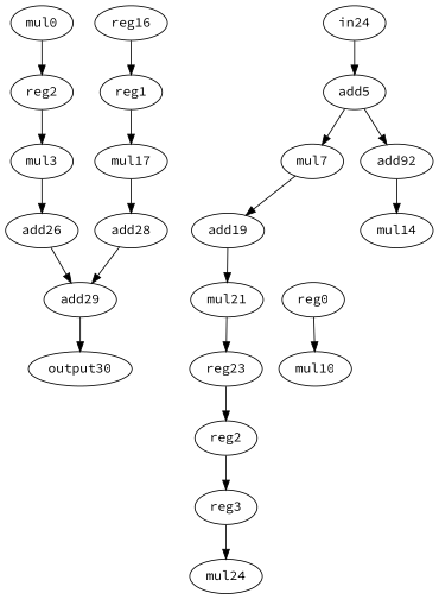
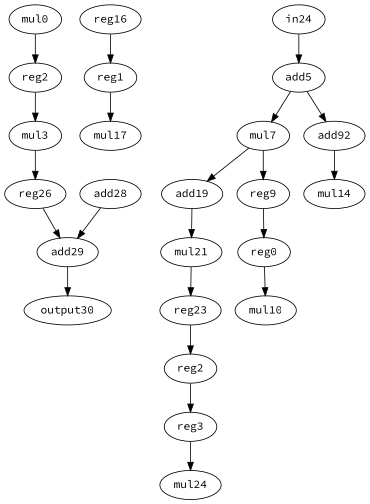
  digraph {
    fontname="Source Code Pro"
    node [fontname="Source Code Pro" op=muli]
    edge [fontname="Source Code Pro" port=0 w=0]
    n1 [label=mul0 value=2]
    n2 [label=reg2 op=reg]
    n3 [label=mul3 value=2]
-   n4 [label=add26 op=addi value=2]
+   n4 [label=reg26 op=addi value=2]
    n5 [label=add29 op=add]
    n6 [label=add5 op=addi value=2]
    n7 [label=mul7 value=2]
    n8 [label=add92 op=addi value=2]
    n9 [label=add19 op=addi value=2]
+   n10 [label=reg9 op=reg]
    n11 [label=mul14 value=2]
    n12 [label=mul21 value=2]
    n13 [label=reg0 op=reg]
    n14 [label=mul10 value=2]
    n15 [label=reg16 op=reg]
    n16 [label=reg1 op=reg]
    n17 [label=mul17 value=2]
    n18 [label=add28 op=add]
    n19 [label=reg23 op=reg]
    n20 [label=reg2 op=reg]
    n21 [label=reg3 op=reg]
    n22 [label=mul24 value=2]
    n23 [label=output30 op=out]
    n24 [label=in24 op=in]
    n1 -> n2
    n2 -> n3
    n3 -> n4
    n4 -> n5 [port=1]
    n5 -> n23
    n6 -> n7
    n6 -> n8
    n7 -> n9
+   n7 -> n10
    n8 -> n11
    n9 -> n12
+   n10 -> n13
    n12 -> n19
    n13 -> n14
    n15 -> n16
    n16 -> n17
-   n17 -> n18
    n18 -> n5 [port=1]
    n19 -> n20
    n20 -> n21
    n21 -> n22
    n24 -> n6
  }
